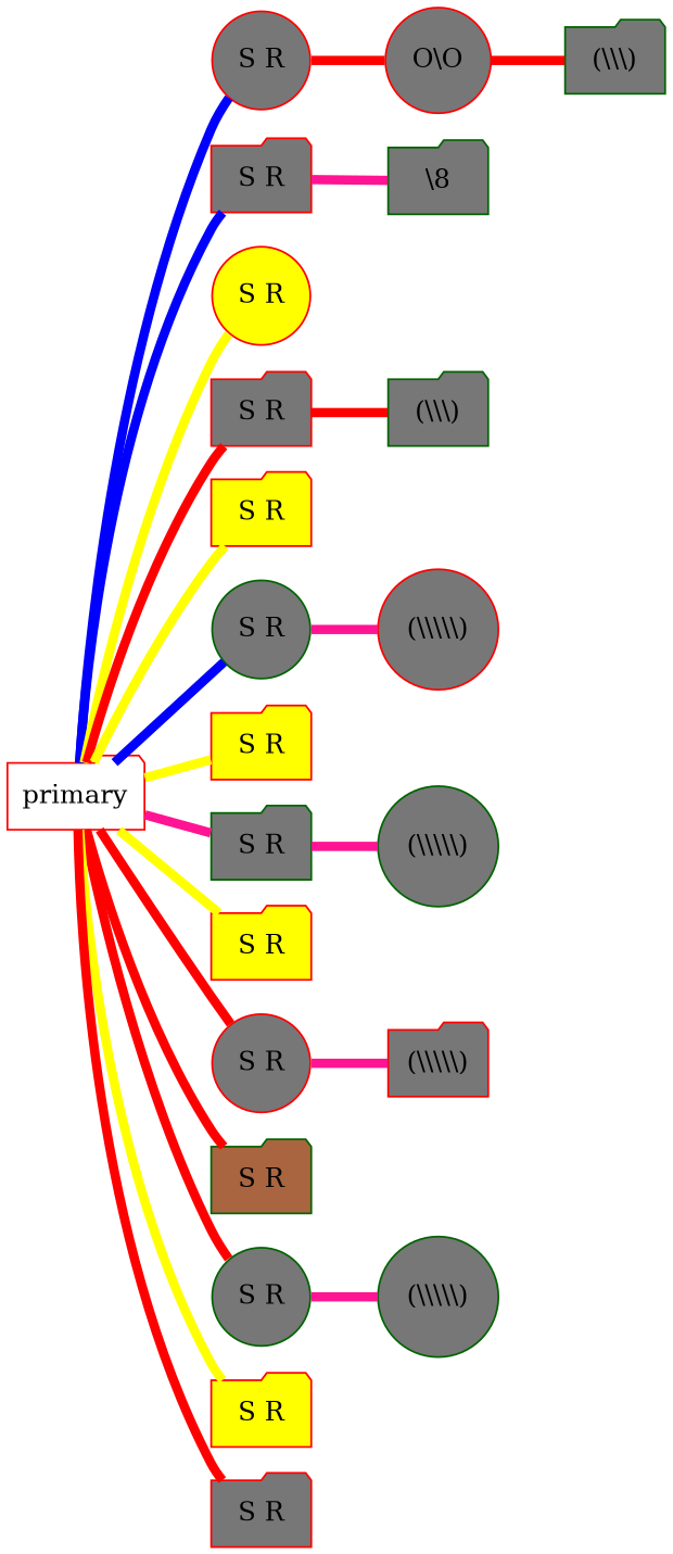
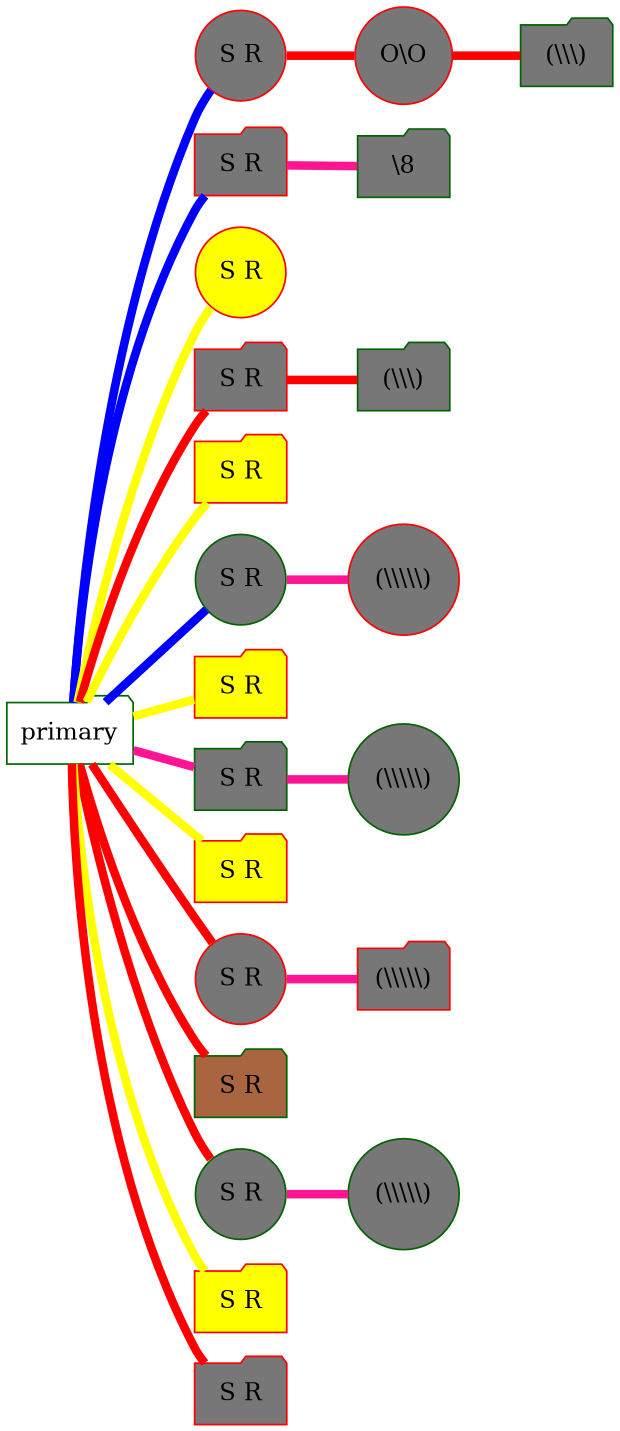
  graph {
    rankdir=LR
    node [fillcolor="#777777" style=filled color=red shape=folder]
    edge [color=red penwidth=5]
    n1 [label="S R" shape=circle]
-   primary [fillcolor="" style=""]
+   primary [color=darkgreen fillcolor="" style=""]
    n3 [label="S R"]
    n4 [fillcolor=yellow label="S R" shape=circle]
    n5 [label="S R"]
    n6 [fillcolor=yellow label="S R"]
    n7 [label="S R" color=darkgreen shape=circle]
    n8 [fillcolor=yellow label="S R"]
    n9 [label="S R" color=darkgreen]
    n10 [fillcolor=yellow label="S R"]
    n11 [label="S R" shape=circle]
    n12 [fillcolor="#A86540" label="S R" color=darkgreen]
    n13 [label="S R" color=darkgreen shape=circle]
    n14 [fillcolor=yellow label="S R"]
    n15 [label="S R"]
    n16 [label="O\\O" shape=circle]
    n17 [label="(\\\\\\)" color=darkgreen]
    n18 [label="\\8" color=darkgreen]
    n19 [label="(\\\\\\)" color=darkgreen]
    n20 [label="(\\\\\\\\\\)" shape=circle]
    n21 [label="(\\\\\\\\\\)" color=darkgreen shape=circle]
    n22 [label="(\\\\\\\\\\)"]
    n23 [label="(\\\\\\\\\\)" color=darkgreen shape=circle]
    n1 -- n16
    primary -- n1 [color=blue]
    primary -- n3 [color=blue]
    primary -- n4 [color=yellow]
    primary -- n5
    primary -- n6 [color=yellow]
    primary -- n7 [color=blue]
    primary -- n8 [color=yellow]
    primary -- n9 [color=deeppink]
    primary -- n10 [color=yellow]
    primary -- n11
    primary -- n12
    primary -- n13
    primary -- n14 [color=yellow]
    primary -- n15
    n3 -- n18 [color=deeppink]
    n5 -- n19
    n7 -- n20 [color=deeppink]
    n9 -- n21 [color=deeppink]
    n11 -- n22 [color=deeppink]
    n13 -- n23 [color=deeppink]
    n16 -- n17
  }
